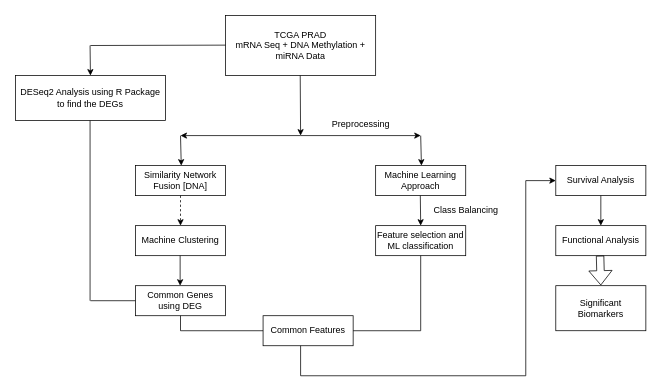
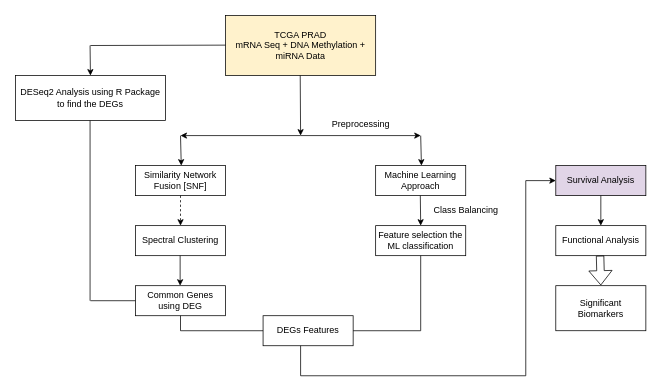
  <mxCell id="0" />
  <mxCell id="1" parent="0" />
- <mxCell id="2" value="TCGA PRAD&lt;br&gt;mRNA Seq + DNA Methylation + miRNA Data" style="rounded=0;whiteSpace=wrap;html=1;" parent="1" vertex="1"><mxGeometry x="300" y="20" width="200" height="80" as="geometry" /></mxCell>
+ <mxCell id="2" value="TCGA PRAD&lt;br&gt;mRNA Seq + DNA Methylation + miRNA Data" style="rounded=0;whiteSpace=wrap;html=1;fillColor=#fff2cc;" parent="1" vertex="1"><mxGeometry x="300" y="20" width="200" height="80" as="geometry" /></mxCell>
  <mxCell id="3" value="" style="endArrow=classic;html=1;rounded=0;" parent="1" edge="1"><mxGeometry width="50" height="50" relative="1" as="geometry"><mxPoint x="399.5" y="100" as="sourcePoint" /><mxPoint x="400" y="180" as="targetPoint" /></mxGeometry></mxCell>
  <mxCell id="4" value="" style="endArrow=classic;html=1;rounded=0;" parent="1" edge="1"><mxGeometry width="50" height="50" relative="1" as="geometry"><mxPoint x="399.5" y="180" as="sourcePoint" /><mxPoint x="560" y="180" as="targetPoint" /></mxGeometry></mxCell>
  <mxCell id="5" value="" style="endArrow=classic;html=1;rounded=0;" parent="1" edge="1"><mxGeometry width="50" height="50" relative="1" as="geometry"><mxPoint x="399.5" y="180" as="sourcePoint" /><mxPoint x="240" y="180" as="targetPoint" /></mxGeometry></mxCell>
  <mxCell id="6" value="" style="endArrow=classic;html=1;rounded=0;" parent="1" edge="1"><mxGeometry width="50" height="50" relative="1" as="geometry"><mxPoint x="240" y="180" as="sourcePoint" /><mxPoint x="241" y="220" as="targetPoint" /></mxGeometry></mxCell>
  <mxCell id="7" value="" style="endArrow=classic;html=1;rounded=0;" parent="1" edge="1"><mxGeometry width="50" height="50" relative="1" as="geometry"><mxPoint x="560" y="180" as="sourcePoint" /><mxPoint x="561" y="220" as="targetPoint" /></mxGeometry></mxCell>
- <mxCell id="8" value="Similarity Network Fusion [DNA]" style="rounded=0;whiteSpace=wrap;html=1;" parent="1" vertex="1"><mxGeometry x="180" y="220" width="120" height="40" as="geometry" /></mxCell>
+ <mxCell id="8" value="Similarity Network Fusion [SNF]" style="rounded=0;whiteSpace=wrap;html=1;" parent="1" vertex="1"><mxGeometry x="180" y="220" width="120" height="40" as="geometry" /></mxCell>
  <mxCell id="9" value="Machine Learning Approach" style="rounded=0;whiteSpace=wrap;html=1;" parent="1" vertex="1"><mxGeometry x="500" y="220" width="120" height="40" as="geometry" /></mxCell>
  <mxCell id="10" value="Preprocessing" style="text;html=1;align=center;verticalAlign=middle;resizable=0;points=[];autosize=1;strokeColor=none;fillColor=none;" parent="1" vertex="1"><mxGeometry x="435" y="155" width="90" height="20" as="geometry" /></mxCell>
  <mxCell id="11" value="" style="endArrow=classic;html=1;rounded=0;" parent="1" edge="1"><mxGeometry width="50" height="50" relative="1" as="geometry"><mxPoint x="559.5" y="260" as="sourcePoint" /><mxPoint x="560" y="300" as="targetPoint" /></mxGeometry></mxCell>
  <mxCell id="12" value="Class Balancing" style="text;html=1;align=center;verticalAlign=middle;resizable=0;points=[];autosize=1;strokeColor=none;fillColor=none;" parent="1" vertex="1"><mxGeometry x="570" y="270" width="100" height="20" as="geometry" /></mxCell>
- <mxCell id="13" value="Feature selection and ML classification" style="rounded=0;whiteSpace=wrap;html=1;" parent="1" vertex="1"><mxGeometry x="500" y="300" width="120" height="40" as="geometry" /></mxCell>
+ <mxCell id="13" value="Feature selection the ML classification" style="rounded=0;whiteSpace=wrap;html=1;" parent="1" vertex="1"><mxGeometry x="500" y="300" width="120" height="40" as="geometry" /></mxCell>
  <mxCell id="14" value="" style="endArrow=classic;html=1;rounded=0;entryX=0.5;entryY=0;entryDx=0;entryDy=0;dashed=1;" parent="1" source="8" target="18" edge="1"><mxGeometry width="50" height="50" relative="1" as="geometry"><mxPoint x="400" y="500" as="sourcePoint" /><mxPoint x="180" y="380" as="targetPoint" /></mxGeometry></mxCell>
  <mxCell id="15" value="DESeq2 Analysis using R Package to find the DEGs" style="rounded=0;whiteSpace=wrap;html=1;" parent="1" vertex="1"><mxGeometry x="20" y="100" width="200" height="60" as="geometry" /></mxCell>
  <mxCell id="16" value="" style="endArrow=none;html=1;rounded=0;" parent="1" edge="1"><mxGeometry width="50" height="50" relative="1" as="geometry"><mxPoint x="120" y="60" as="sourcePoint" /><mxPoint x="300" y="59.5" as="targetPoint" /></mxGeometry></mxCell>
  <mxCell id="17" value="" style="endArrow=classic;html=1;rounded=0;" parent="1" edge="1"><mxGeometry width="50" height="50" relative="1" as="geometry"><mxPoint x="119.5" y="60" as="sourcePoint" /><mxPoint x="120" y="100" as="targetPoint" /></mxGeometry></mxCell>
- <mxCell id="18" value="Machine Clustering" style="rounded=0;whiteSpace=wrap;html=1;" parent="1" vertex="1"><mxGeometry x="180" y="300" width="120" height="40" as="geometry" /></mxCell>
+ <mxCell id="18" value="Spectral Clustering" style="rounded=0;whiteSpace=wrap;html=1;" parent="1" vertex="1"><mxGeometry x="180" y="300" width="120" height="40" as="geometry" /></mxCell>
  <mxCell id="19" value="" style="endArrow=classic;html=1;rounded=0;" parent="1" edge="1"><mxGeometry width="50" height="50" relative="1" as="geometry"><mxPoint x="239.5" y="340" as="sourcePoint" /><mxPoint x="239.5" y="380" as="targetPoint" /></mxGeometry></mxCell>
  <mxCell id="20" value="" style="endArrow=none;html=1;rounded=0;" parent="1" edge="1"><mxGeometry width="50" height="50" relative="1" as="geometry"><mxPoint x="119.5" y="400" as="sourcePoint" /><mxPoint x="119.5" y="160" as="targetPoint" /></mxGeometry></mxCell>
  <mxCell id="21" value="Common Genes using DEG" style="rounded=0;whiteSpace=wrap;html=1;" parent="1" vertex="1"><mxGeometry x="180" y="380" width="120" height="40" as="geometry" /></mxCell>
  <mxCell id="22" value="" style="endArrow=none;html=1;rounded=0;entryX=0;entryY=0.5;entryDx=0;entryDy=0;" parent="1" target="21" edge="1"><mxGeometry width="50" height="50" relative="1" as="geometry"><mxPoint x="120" y="400" as="sourcePoint" /><mxPoint x="120" y="480" as="targetPoint" /></mxGeometry></mxCell>
- <mxCell id="23" value="Common Features" style="rounded=0;whiteSpace=wrap;html=1;" parent="1" vertex="1"><mxGeometry x="350" y="420" width="120" height="40" as="geometry" /></mxCell>
+ <mxCell id="23" value="DEGs Features" style="rounded=0;whiteSpace=wrap;html=1;" parent="1" vertex="1"><mxGeometry x="350" y="420" width="120" height="40" as="geometry" /></mxCell>
  <mxCell id="24" value="" style="endArrow=none;html=1;rounded=0;" parent="1" edge="1"><mxGeometry width="50" height="50" relative="1" as="geometry"><mxPoint x="240" y="440" as="sourcePoint" /><mxPoint x="240" y="420" as="targetPoint" /></mxGeometry></mxCell>
  <mxCell id="25" value="" style="endArrow=none;html=1;rounded=0;" parent="1" target="23" edge="1"><mxGeometry width="50" height="50" relative="1" as="geometry"><mxPoint x="240" y="440" as="sourcePoint" /><mxPoint x="290" y="390" as="targetPoint" /></mxGeometry></mxCell>
  <mxCell id="26" value="" style="endArrow=none;html=1;rounded=0;" parent="1" edge="1"><mxGeometry width="50" height="50" relative="1" as="geometry"><mxPoint x="560" y="440" as="sourcePoint" /><mxPoint x="560" y="340" as="targetPoint" /></mxGeometry></mxCell>
  <mxCell id="27" value="" style="endArrow=none;html=1;rounded=0;" parent="1" edge="1"><mxGeometry width="50" height="50" relative="1" as="geometry"><mxPoint x="470" y="440" as="sourcePoint" /><mxPoint x="560" y="440" as="targetPoint" /></mxGeometry></mxCell>
- <mxCell id="28" value="Survival Analysis" style="rounded=0;whiteSpace=wrap;html=1;" parent="1" vertex="1"><mxGeometry x="740" y="220" width="120" height="40" as="geometry" /></mxCell>
+ <mxCell id="28" value="Survival Analysis" style="rounded=0;whiteSpace=wrap;html=1;fillColor=#e1d5e7;" parent="1" vertex="1"><mxGeometry x="740" y="220" width="120" height="40" as="geometry" /></mxCell>
  <mxCell id="29" value="Functional Analysis" style="rounded=0;whiteSpace=wrap;html=1;" parent="1" vertex="1"><mxGeometry x="740" y="300" width="120" height="40" as="geometry" /></mxCell>
  <mxCell id="30" value="" style="endArrow=none;html=1;rounded=0;" parent="1" edge="1"><mxGeometry width="50" height="50" relative="1" as="geometry"><mxPoint x="400" y="500" as="sourcePoint" /><mxPoint x="400" y="460" as="targetPoint" /></mxGeometry></mxCell>
  <mxCell id="31" value="" style="endArrow=none;html=1;rounded=0;" parent="1" edge="1"><mxGeometry width="50" height="50" relative="1" as="geometry"><mxPoint x="400" y="500" as="sourcePoint" /><mxPoint x="700" y="500" as="targetPoint" /></mxGeometry></mxCell>
  <mxCell id="32" value="" style="endArrow=none;html=1;rounded=0;" parent="1" edge="1"><mxGeometry width="50" height="50" relative="1" as="geometry"><mxPoint x="700" y="500" as="sourcePoint" /><mxPoint x="700" y="240" as="targetPoint" /></mxGeometry></mxCell>
  <mxCell id="33" value="" style="endArrow=classic;html=1;rounded=0;entryX=0;entryY=0.5;entryDx=0;entryDy=0;" parent="1" target="28" edge="1"><mxGeometry width="50" height="50" relative="1" as="geometry"><mxPoint x="700" y="240" as="sourcePoint" /><mxPoint x="750" y="190" as="targetPoint" /></mxGeometry></mxCell>
  <mxCell id="34" value="" style="endArrow=classic;html=1;rounded=0;entryX=0.5;entryY=0;entryDx=0;entryDy=0;" parent="1" target="29" edge="1"><mxGeometry width="50" height="50" relative="1" as="geometry"><mxPoint x="800" y="260" as="sourcePoint" /><mxPoint x="850" y="210" as="targetPoint" /></mxGeometry></mxCell>
  <mxCell id="35" value="Significant Biomarkers" style="rounded=0;whiteSpace=wrap;html=1;" parent="1" vertex="1"><mxGeometry x="740" y="380" width="120" height="60" as="geometry" /></mxCell>
  <mxCell id="36" value="" style="shape=flexArrow;endArrow=classic;html=1;rounded=0;entryX=0.425;entryY=-0.008;entryDx=0;entryDy=0;entryPerimeter=0;" parent="1" edge="1"><mxGeometry width="50" height="50" relative="1" as="geometry"><mxPoint x="799" y="340" as="sourcePoint" /><mxPoint x="800" y="379.52" as="targetPoint" /></mxGeometry></mxCell>
